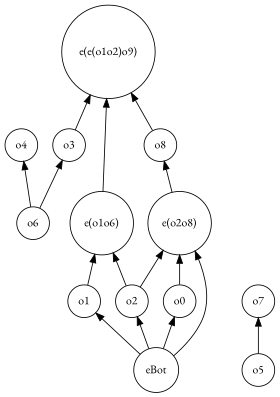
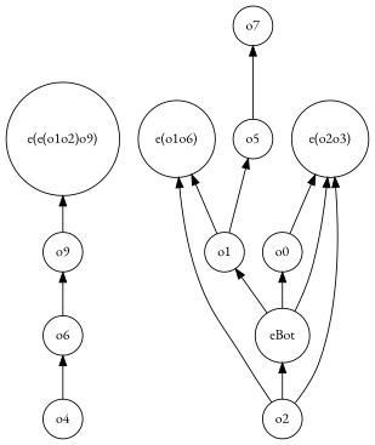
  strict digraph {
    fontname="EB Garamond"
    rankdir=BT
    node [fontname="EB Garamond" shape=circle]
    edge [fontname="EB Garamond"]
    o4
    o6
-   o9 [label=o3]
+   o9
    "e(e(o1o2)o9)"
    n5 [label="e(o1o6)"]
    o1
    o5
    o7
    eBot
    o2
    n11 [label=o0]
-   "e(o2o3)" [label="e(o2o8)"]
-   o8
-   o6 -> o4
+   "e(o2o3)"
+   o4 -> o6
    o6 -> o9
    o9 -> "e(e(o1o2)o9)"
-   n5 -> "e(e(o1o2)o9)"
    o1 -> n5
+   o1 -> o5
    o5 -> o7
    eBot -> o1
-   eBot -> o2
+   o2 -> eBot
    eBot -> n11
    eBot -> "e(o2o3)"
    o2 -> n5
    o2 -> "e(o2o3)"
    n11 -> "e(o2o3)"
-   "e(o2o3)" -> o8
-   o8 -> "e(e(o1o2)o9)"
  }
